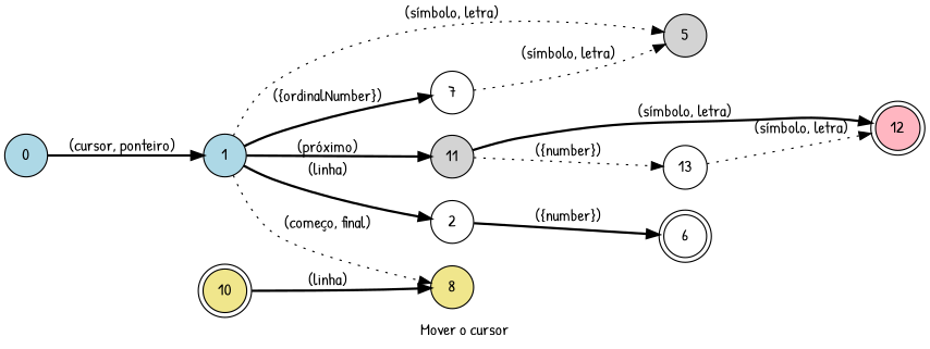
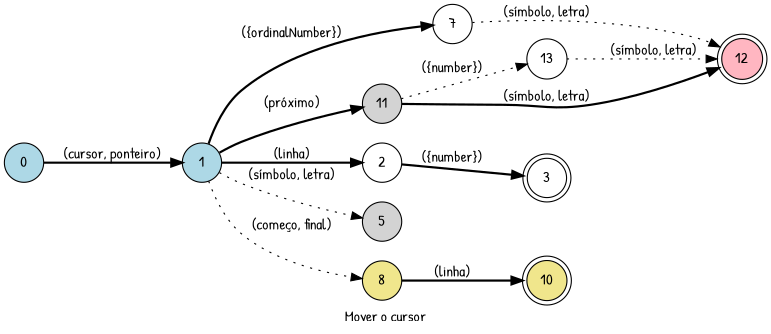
  digraph {
    desc="Move o cursor para uma linha ou símbolo"
    examples="\n        ponteiro linha 21,\n        ponteiro linha 44,\n        cursor linha 23,\n        ponteiro final da linha,\n        ponteiro começo da linha,\n        ponteiro primeira letra A,\n        ponteiro próximos 5 símbolos\n    "
    fontname="Patrick Hand"
    label="Mover o cursor"
    lang="pt-BR"
    langName="Português"
    rankdir=LR
    title="Mover o cursor"
    node [fillcolor=white fontname="Patrick Hand" shape=circle style=filled]
    edge [fontname="Patrick Hand" style=bold]
    1 [fillcolor=lightblue]
    7
    11 [fillcolor=lightgrey]
    13
    2
    5 [fillcolor=lightgrey]
    8 [fillcolor=khaki]
    12 [fillcolor=lightpink shape=doublecircle]
-   3 [shape=doublecircle label=6]
+   3 [shape=doublecircle]
    10 [fillcolor=khaki shape=doublecircle]
    0 [fillcolor=lightblue]
    subgraph sub_1 {
      1
      7
    }
    subgraph sub_2 {
      11
      13
    }
    1 -> 7 [label="({ordinalNumber})" normalizer=ordinalNumber store=leapSize]
    1 -> 11 [label="(próximo)"]
    1 -> 2 [label="(linha)"]
    1 -> 5 [label="(símbolo, letra)" style=dotted]
    1 -> 8 [label="(começo, final)" store=linePosition style=dotted]
-   7 -> 5 [label="(símbolo, letra)" style=dotted]
+   7 -> 12 [label="(símbolo, letra)" style=dotted]
    11 -> 13 [label="({number})" store=leapSize style=dotted]
    11 -> 12 [label="(símbolo, letra)"]
    13 -> 12 [label="(símbolo, letra)" style=dotted]
    2 -> 3 [label="({number})" store=line]
-   10 -> 8 [label="(linha)" sem=da]
+   8 -> 10 [label="(linha)" sem=da]
    0 -> 1 [label="(cursor, ponteiro)"]
  }
